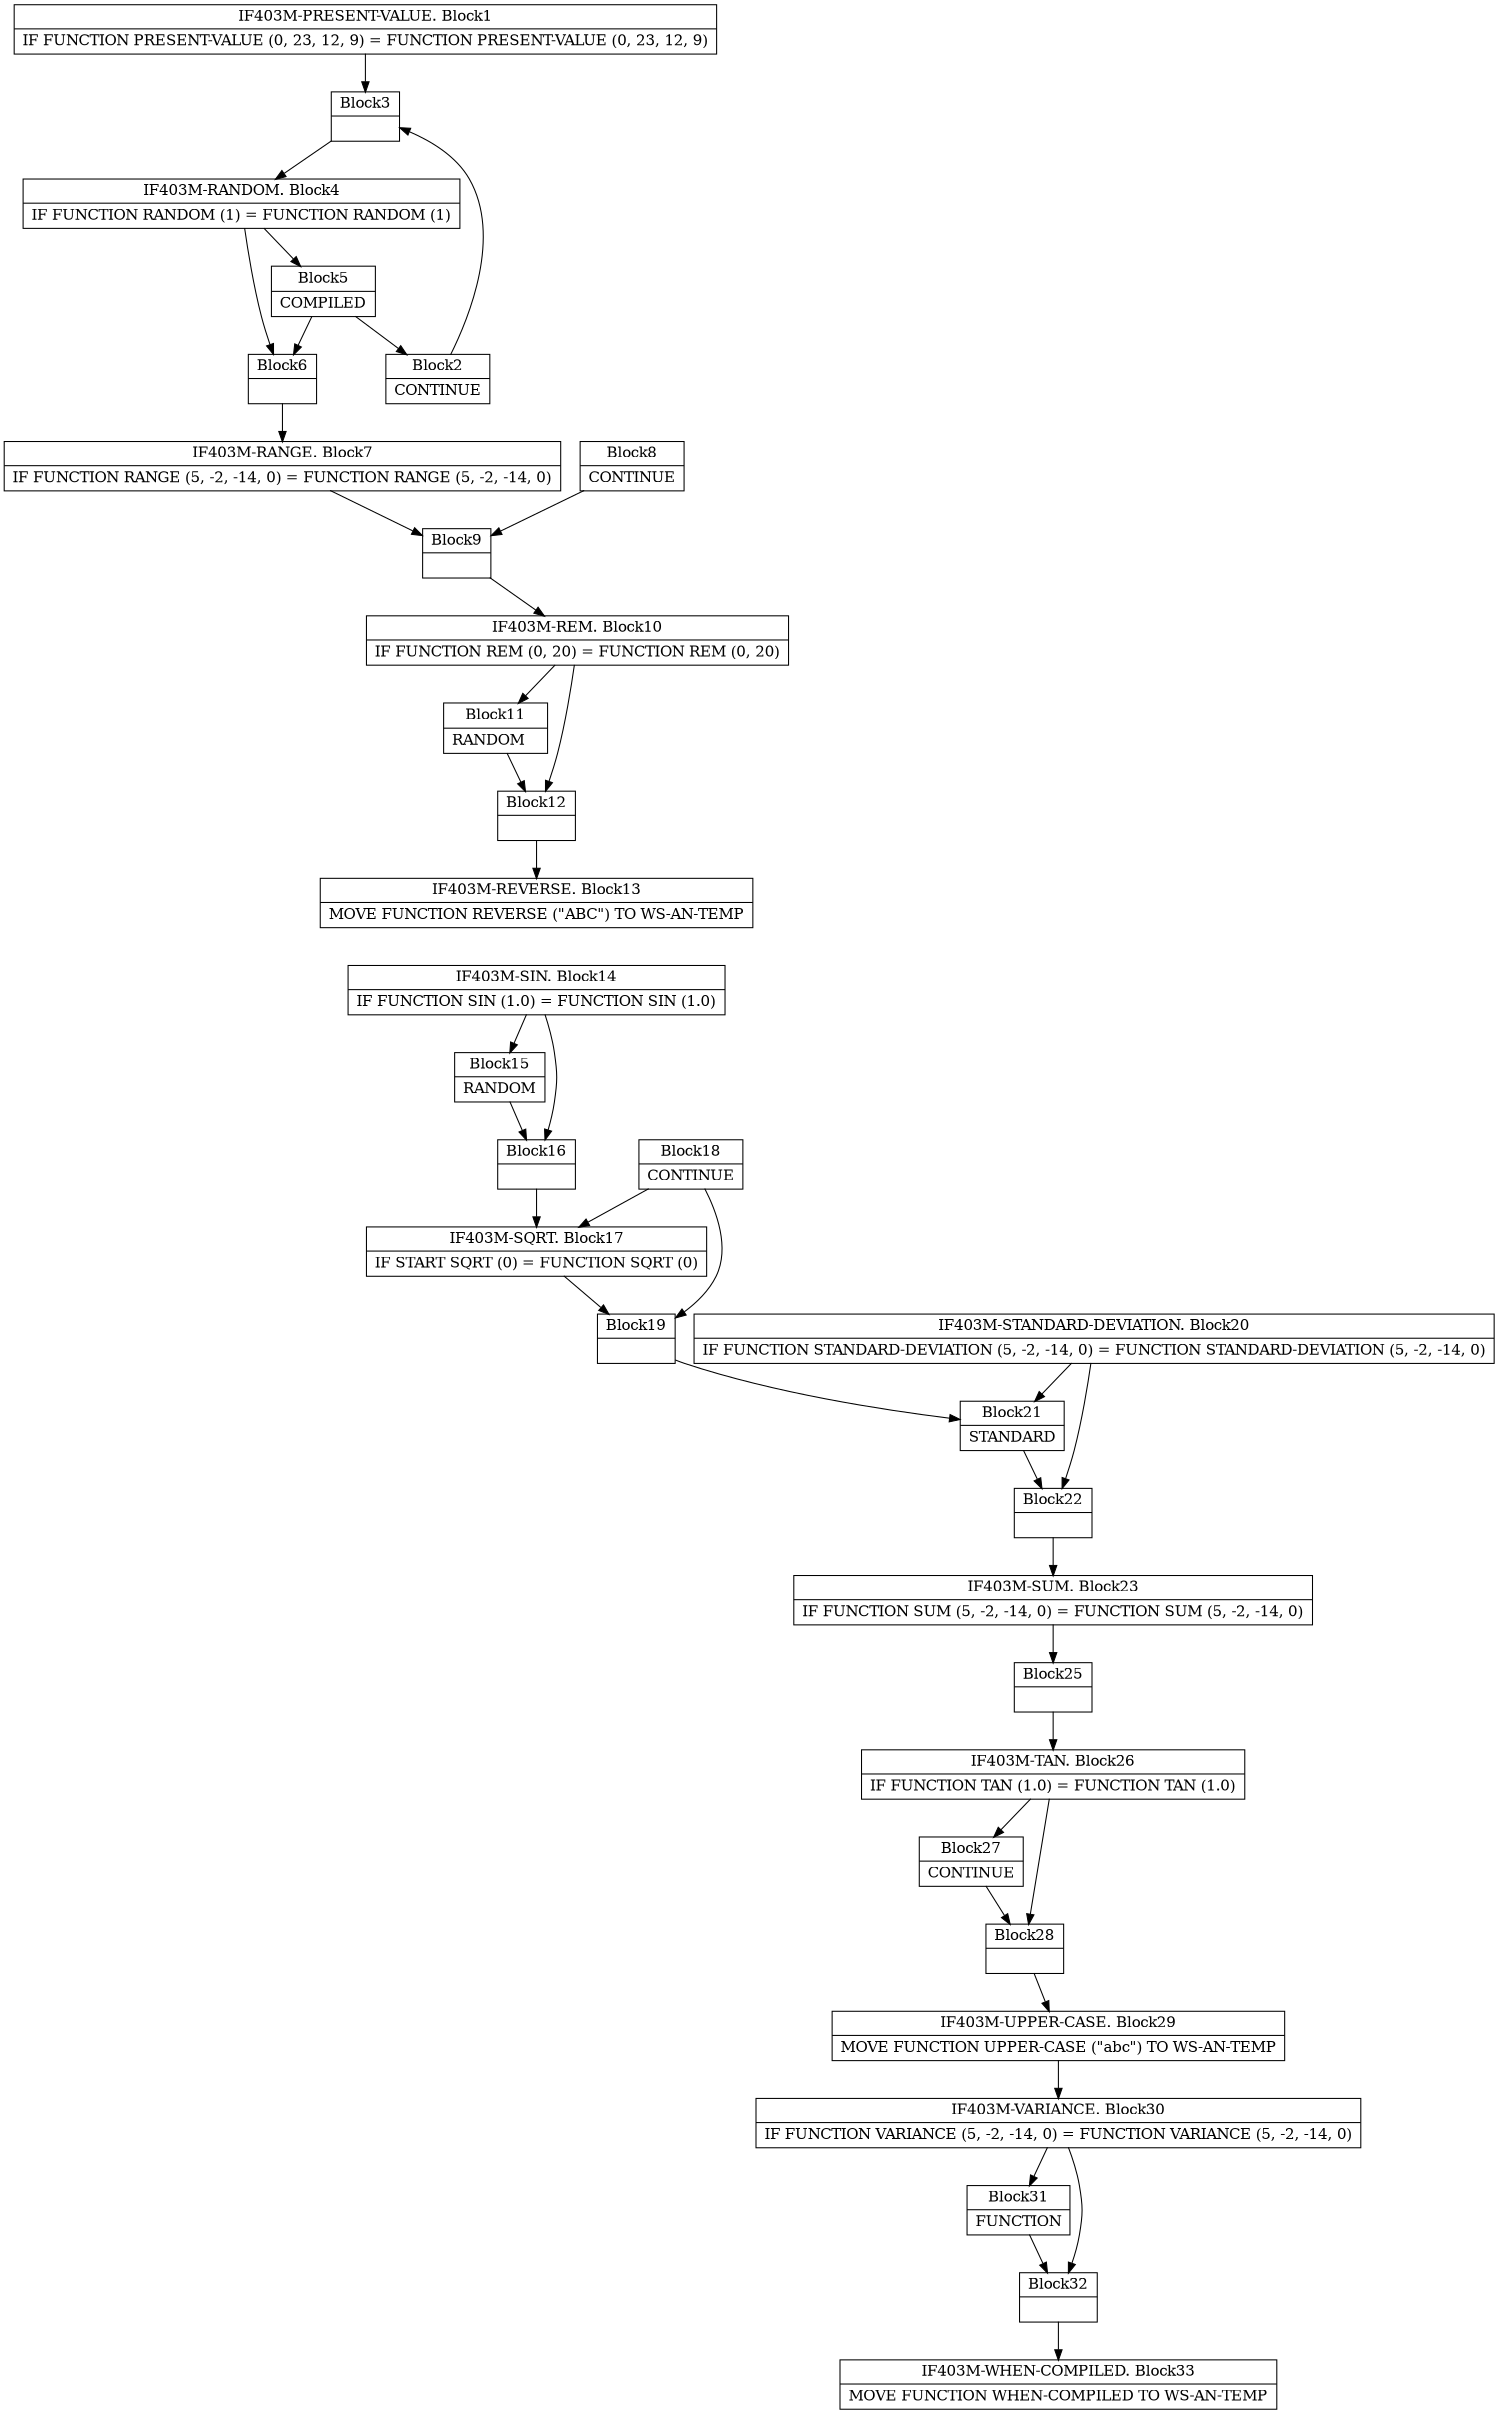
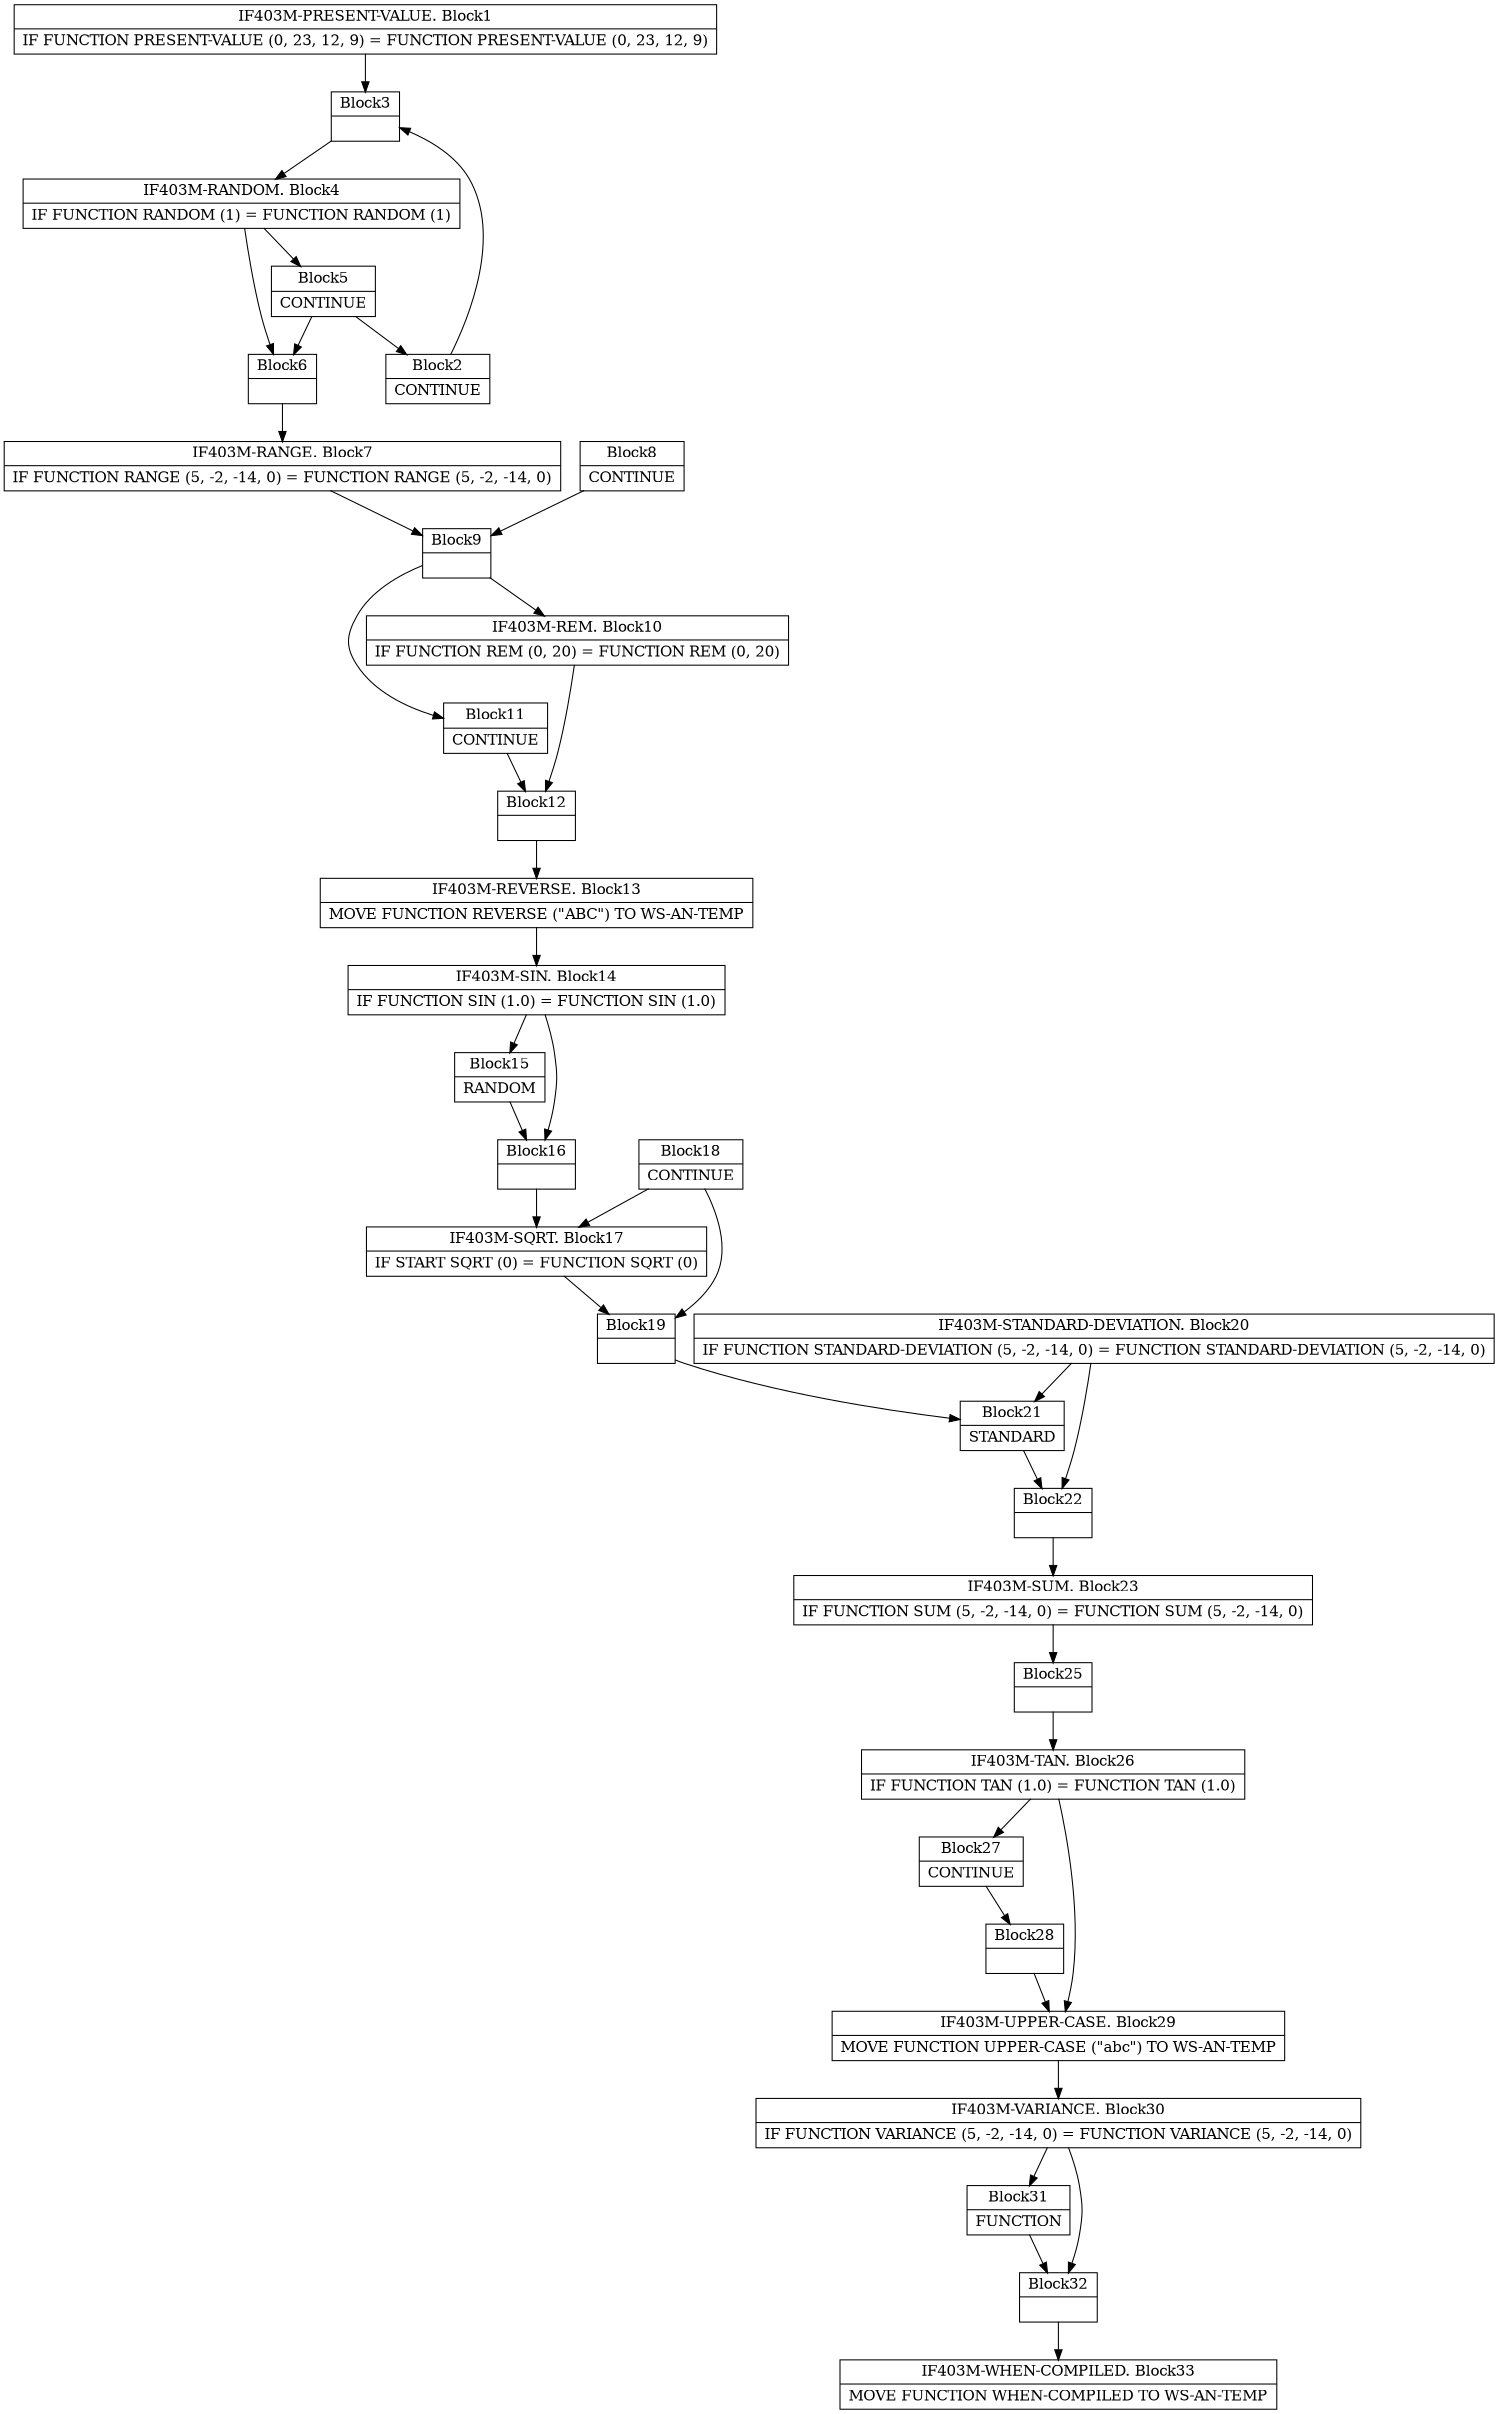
  digraph {
    fontname="DejaVu Serif"
    node [fontname="DejaVu Serif" shape=record]
    edge [arrowtail=empty fontname="DejaVu Serif"]
    n1 [label="{IF403M-PRESENT-VALUE. Block1|    IF FUNCTION PRESENT-VALUE (0, 23, 12, 9) =          FUNCTION PRESENT-VALUE (0, 23, 12, 9)\l}"]
    n2 [label="{Block3|}"]
    n3 [label="{Block2|                CONTINUE\l}"]
    n4 [label="{IF403M-RANDOM. Block4|    IF FUNCTION RANDOM (1) = FUNCTION RANDOM (1)\l}"]
-   n5 [label="{Block5|                COMPILED\l}"]
+   n5 [label="{Block5|                CONTINUE\l}"]
    n6 [label="{Block6|}"]
    n7 [label="{IF403M-RANGE. Block7|    IF FUNCTION RANGE (5, -2, -14, 0) =          FUNCTION RANGE (5, -2, -14, 0)\l}"]
    n8 [label="{Block9|}"]
    n9 [label="{Block8|                CONTINUE\l}"]
    n10 [label="{IF403M-REM. Block10|    IF FUNCTION REM (0, 20) = FUNCTION REM (0, 20)\l}"]
-   n11 [label="{Block11|                RANDOM\l}"]
+   n11 [label="{Block11|                CONTINUE\l}"]
    n12 [label="{Block12|}"]
    n13 [label="{IF403M-REVERSE. Block13|    MOVE FUNCTION REVERSE (\"ABC\") TO WS-AN-TEMP\l}"]
    n14 [label="{IF403M-SIN. Block14|    IF FUNCTION SIN (1.0) = FUNCTION SIN (1.0)\l}"]
    n15 [label="{Block15|                RANDOM\l}"]
    n16 [label="{Block16|}"]
    n17 [label="{IF403M-SQRT. Block17|    IF START SQRT (0) = FUNCTION SQRT (0)\l}"]
    n18 [label="{Block19|}"]
    n19 [label="{Block18|                CONTINUE\l}"]
    n20 [label="{Block21|                STANDARD\l}"]
    n21 [label="{IF403M-STANDARD-DEVIATION. Block20|    IF FUNCTION STANDARD-DEVIATION (5, -2, -14, 0) =          FUNCTION STANDARD-DEVIATION (5, -2, -14, 0)\l}"]
    n22 [label="{Block22|}"]
    n23 [label="{IF403M-SUM. Block23|    IF FUNCTION SUM (5, -2, -14, 0) =          FUNCTION SUM (5, -2, -14, 0)\l}"]
    n24 [label="{Block25|}"]
    n25 [label="{IF403M-TAN. Block26|    IF FUNCTION TAN (1.0) = FUNCTION TAN (1.0)\l}"]
    n26 [label="{Block27|                CONTINUE\l}"]
    n27 [label="{Block28|}"]
    n28 [label="{IF403M-UPPER-CASE. Block29|    MOVE FUNCTION UPPER-CASE (\"abc\") TO WS-AN-TEMP\l}"]
    n29 [label="{IF403M-VARIANCE. Block30|    IF FUNCTION VARIANCE (5, -2, -14, 0) =          FUNCTION VARIANCE (5, -2, -14, 0)\l}"]
    n30 [label="{Block31|                FUNCTION\l}"]
    n31 [label="{Block32|}"]
    n32 [label="{IF403M-WHEN-COMPILED. Block33|    MOVE FUNCTION WHEN-COMPILED TO WS-AN-TEMP\l}"]
    n1 -> n2
    n2 -> n4
    n3 -> n2
    n4 -> n5
    n4 -> n6
    n5 -> n3
    n5 -> n6
    n6 -> n7
    n7 -> n8
    n8 -> n10
    n9 -> n8
-   n10 -> n11
+   n8 -> n11
    n10 -> n12
    n11 -> n12
    n12 -> n13
+   n13 -> n14
    n14 -> n15
    n14 -> n16
    n15 -> n16
    n16 -> n17
    n17 -> n18
    n18 -> n20
    n19 -> n17
    n19 -> n18
    n20 -> n22
    n21 -> n20
    n21 -> n22
    n22 -> n23
    n23 -> n24
    n24 -> n25
    n25 -> n26
-   n25 -> n27
+   n25 -> n28
    n26 -> n27
    n27 -> n28
    n28 -> n29
    n29 -> n30
    n29 -> n31
    n30 -> n31
    n31 -> n32
  }
